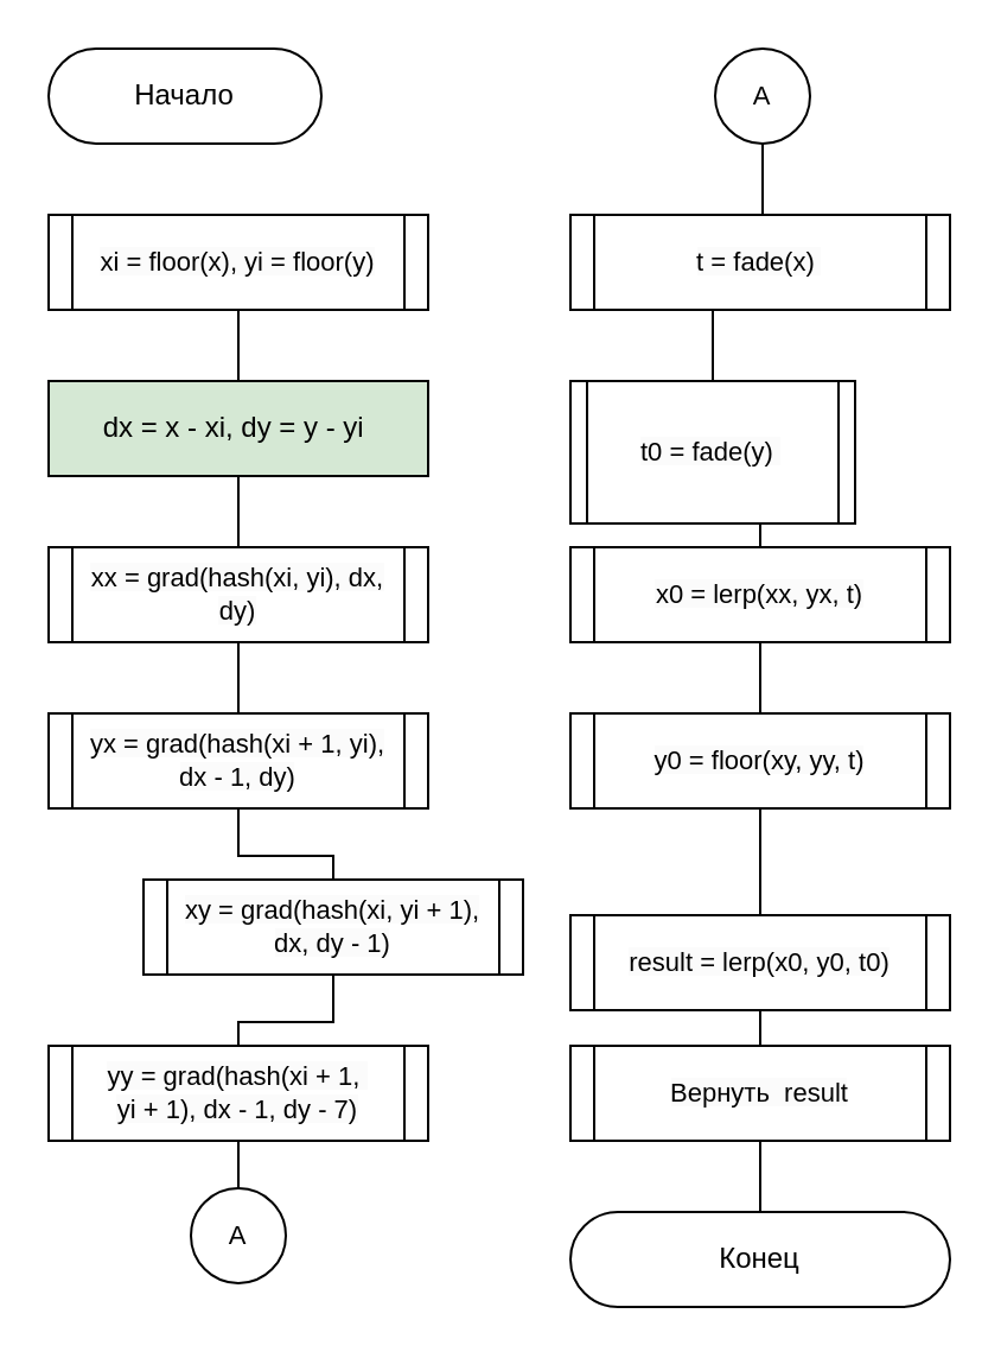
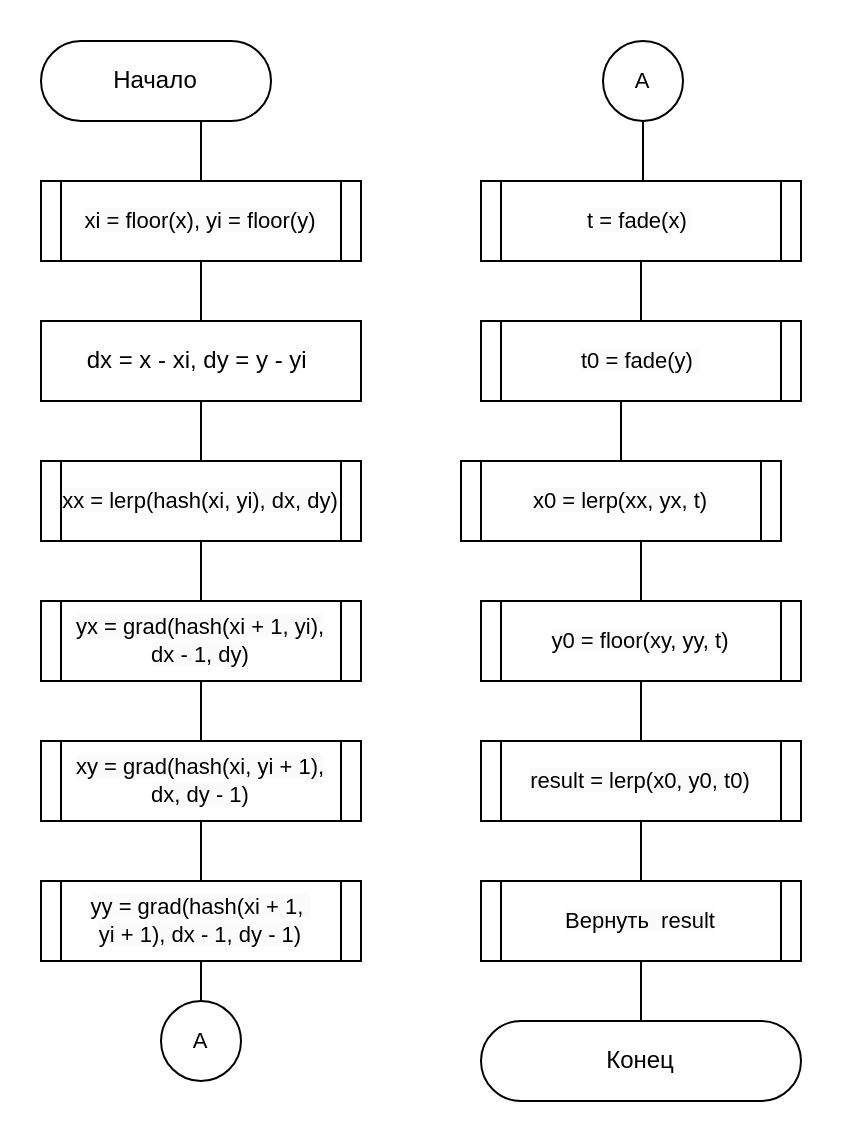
  <mxCell id="0" />
  <mxCell id="1" parent="0" />
+ <mxCell id="2" style="edgeStyle=orthogonalEdgeStyle;rounded=0;orthogonalLoop=1;jettySize=auto;html=1;exitX=0.5;exitY=1;exitDx=0;exitDy=0;entryX=0.5;entryY=0;entryDx=0;entryDy=0;endArrow=none;endFill=0;" edge="1" parent="1" source="3" target="5"><mxGeometry relative="1" as="geometry" /></mxCell>
  <mxCell id="3" value="Начало" style="rounded=1;whiteSpace=wrap;html=1;arcSize=50;" vertex="1" parent="1"><mxGeometry x="20" y="20" width="115" height="40" as="geometry" /></mxCell>
  <mxCell id="4" style="edgeStyle=orthogonalEdgeStyle;shape=connector;rounded=0;orthogonalLoop=1;jettySize=auto;html=1;exitX=0.5;exitY=1;exitDx=0;exitDy=0;entryX=0.5;entryY=0;entryDx=0;entryDy=0;strokeColor=default;align=center;verticalAlign=middle;fontFamily=Helvetica;fontSize=11;fontColor=default;labelBackgroundColor=default;endArrow=none;endFill=0;" edge="1" parent="1" source="5" target="7"><mxGeometry relative="1" as="geometry" /></mxCell>
  <mxCell id="5" value="&lt;div&gt;&lt;span style=&quot;background-color: rgb(251, 251, 251);&quot;&gt;xi = floor(x), yi = floor(y)&lt;/span&gt;&lt;/div&gt;" style="shape=process;whiteSpace=wrap;html=1;backgroundOutline=1;fontFamily=Helvetica;fontSize=11;fontColor=default;labelBackgroundColor=default;size=0.062;" vertex="1" parent="1"><mxGeometry x="20" y="90" width="160" height="40" as="geometry" /></mxCell>
  <mxCell id="6" style="edgeStyle=orthogonalEdgeStyle;shape=connector;rounded=0;orthogonalLoop=1;jettySize=auto;html=1;exitX=0.5;exitY=1;exitDx=0;exitDy=0;entryX=0.5;entryY=0;entryDx=0;entryDy=0;strokeColor=default;align=center;verticalAlign=middle;fontFamily=Helvetica;fontSize=11;fontColor=default;labelBackgroundColor=default;endArrow=none;endFill=0;" edge="1" parent="1" source="7" target="9"><mxGeometry relative="1" as="geometry" /></mxCell>
- <mxCell id="7" value="dx = x - xi, dy = y - yi&amp;nbsp;" style="rounded=0;whiteSpace=wrap;html=1;fillColor=#d5e8d4;" vertex="1" parent="1"><mxGeometry x="20" y="160" width="160" height="40" as="geometry" /></mxCell>
+ <mxCell id="7" value="dx = x - xi, dy = y - yi&amp;nbsp;" style="rounded=0;whiteSpace=wrap;html=1;" vertex="1" parent="1"><mxGeometry x="20" y="160" width="160" height="40" as="geometry" /></mxCell>
  <mxCell id="8" style="edgeStyle=orthogonalEdgeStyle;shape=connector;rounded=0;orthogonalLoop=1;jettySize=auto;html=1;exitX=0.5;exitY=1;exitDx=0;exitDy=0;entryX=0.5;entryY=0;entryDx=0;entryDy=0;strokeColor=default;align=center;verticalAlign=middle;fontFamily=Helvetica;fontSize=11;fontColor=default;labelBackgroundColor=default;endArrow=none;endFill=0;" edge="1" parent="1" source="9" target="11"><mxGeometry relative="1" as="geometry" /></mxCell>
- <mxCell id="9" value="&lt;div&gt;&lt;span style=&quot;background-color: rgb(251, 251, 251);&quot;&gt;xx = grad(hash(xi, yi), dx, dy)&lt;/span&gt;&lt;/div&gt;" style="shape=process;whiteSpace=wrap;html=1;backgroundOutline=1;fontFamily=Helvetica;fontSize=11;fontColor=default;labelBackgroundColor=default;size=0.062;" vertex="1" parent="1"><mxGeometry x="20" y="230" width="160" height="40" as="geometry" /></mxCell>
+ <mxCell id="9" value="&lt;div&gt;&lt;span style=&quot;background-color: rgb(251, 251, 251);&quot;&gt;xx = lerp(hash(xi, yi), dx, dy)&lt;/span&gt;&lt;/div&gt;" style="shape=process;whiteSpace=wrap;html=1;backgroundOutline=1;fontFamily=Helvetica;fontSize=11;fontColor=default;labelBackgroundColor=default;size=0.062;" vertex="1" parent="1"><mxGeometry x="20" y="230" width="160" height="40" as="geometry" /></mxCell>
  <mxCell id="10" style="edgeStyle=orthogonalEdgeStyle;shape=connector;rounded=0;orthogonalLoop=1;jettySize=auto;html=1;exitX=0.5;exitY=1;exitDx=0;exitDy=0;entryX=0.5;entryY=0;entryDx=0;entryDy=0;strokeColor=default;align=center;verticalAlign=middle;fontFamily=Helvetica;fontSize=11;fontColor=default;labelBackgroundColor=default;endArrow=none;endFill=0;" edge="1" parent="1" source="11" target="13"><mxGeometry relative="1" as="geometry" /></mxCell>
  <mxCell id="11" value="&lt;div&gt;&lt;span style=&quot;background-color: rgb(251, 251, 251);&quot;&gt;yx = grad(hash(xi + 1, yi), dx - 1, dy)&lt;/span&gt;&lt;/div&gt;" style="shape=process;whiteSpace=wrap;html=1;backgroundOutline=1;fontFamily=Helvetica;fontSize=11;fontColor=default;labelBackgroundColor=default;size=0.062;" vertex="1" parent="1"><mxGeometry x="20" y="300" width="160" height="40" as="geometry" /></mxCell>
  <mxCell id="12" style="edgeStyle=orthogonalEdgeStyle;shape=connector;rounded=0;orthogonalLoop=1;jettySize=auto;html=1;exitX=0.5;exitY=1;exitDx=0;exitDy=0;entryX=0.5;entryY=0;entryDx=0;entryDy=0;strokeColor=default;align=center;verticalAlign=middle;fontFamily=Helvetica;fontSize=11;fontColor=default;labelBackgroundColor=default;endArrow=none;endFill=0;" edge="1" parent="1" source="13" target="15"><mxGeometry relative="1" as="geometry" /></mxCell>
- <mxCell id="13" value="&lt;div&gt;&lt;span style=&quot;background-color: rgb(251, 251, 251);&quot;&gt;xy = grad(hash(xi, yi + 1), dx, dy - 1)&lt;/span&gt;&lt;/div&gt;" style="shape=process;whiteSpace=wrap;html=1;backgroundOutline=1;fontFamily=Helvetica;fontSize=11;fontColor=default;labelBackgroundColor=default;size=0.062;" vertex="1" parent="1"><mxGeometry x="60" y="370" width="160" height="40" as="geometry" /></mxCell>
+ <mxCell id="13" value="&lt;div&gt;&lt;span style=&quot;background-color: rgb(251, 251, 251);&quot;&gt;xy = grad(hash(xi, yi + 1), dx, dy - 1)&lt;/span&gt;&lt;/div&gt;" style="shape=process;whiteSpace=wrap;html=1;backgroundOutline=1;fontFamily=Helvetica;fontSize=11;fontColor=default;labelBackgroundColor=default;size=0.062;" vertex="1" parent="1"><mxGeometry x="20" y="370" width="160" height="40" as="geometry" /></mxCell>
  <mxCell id="14" style="edgeStyle=orthogonalEdgeStyle;shape=connector;rounded=0;orthogonalLoop=1;jettySize=auto;html=1;exitX=0.5;exitY=1;exitDx=0;exitDy=0;entryX=0.5;entryY=0;entryDx=0;entryDy=0;strokeColor=default;align=center;verticalAlign=middle;fontFamily=Helvetica;fontSize=11;fontColor=default;labelBackgroundColor=default;endArrow=none;endFill=0;" edge="1" parent="1" source="15" target="31"><mxGeometry relative="1" as="geometry" /></mxCell>
- <mxCell id="15" value="&lt;div&gt;&lt;span style=&quot;background-color: rgb(251, 251, 251);&quot;&gt;yy = grad(hash(xi + 1,&amp;nbsp;&lt;/span&gt;&lt;/div&gt;&lt;div&gt;&lt;span style=&quot;background-color: rgb(251, 251, 251);&quot;&gt;yi + 1), dx - 1, dy - 7)&lt;/span&gt;&lt;/div&gt;" style="shape=process;whiteSpace=wrap;html=1;backgroundOutline=1;fontFamily=Helvetica;fontSize=11;fontColor=default;labelBackgroundColor=default;size=0.062;" vertex="1" parent="1"><mxGeometry x="20" y="440" width="160" height="40" as="geometry" /></mxCell>
+ <mxCell id="15" value="&lt;div&gt;&lt;span style=&quot;background-color: rgb(251, 251, 251);&quot;&gt;yy = grad(hash(xi + 1,&amp;nbsp;&lt;/span&gt;&lt;/div&gt;&lt;div&gt;&lt;span style=&quot;background-color: rgb(251, 251, 251);&quot;&gt;yi + 1), dx - 1, dy - 1)&lt;/span&gt;&lt;/div&gt;" style="shape=process;whiteSpace=wrap;html=1;backgroundOutline=1;fontFamily=Helvetica;fontSize=11;fontColor=default;labelBackgroundColor=default;size=0.062;" vertex="1" parent="1"><mxGeometry x="20" y="440" width="160" height="40" as="geometry" /></mxCell>
  <mxCell id="16" style="edgeStyle=orthogonalEdgeStyle;shape=connector;rounded=0;orthogonalLoop=1;jettySize=auto;html=1;exitX=0.5;exitY=1;exitDx=0;exitDy=0;entryX=0.5;entryY=0;entryDx=0;entryDy=0;strokeColor=default;align=center;verticalAlign=middle;fontFamily=Helvetica;fontSize=11;fontColor=default;labelBackgroundColor=default;endArrow=none;endFill=0;" edge="1" parent="1" source="18" target="20"><mxGeometry relative="1" as="geometry" /></mxCell>
  <mxCell id="17" style="edgeStyle=orthogonalEdgeStyle;shape=connector;rounded=0;orthogonalLoop=1;jettySize=auto;html=1;exitX=0.5;exitY=0;exitDx=0;exitDy=0;entryX=0.5;entryY=1;entryDx=0;entryDy=0;strokeColor=default;align=center;verticalAlign=middle;fontFamily=Helvetica;fontSize=11;fontColor=default;labelBackgroundColor=default;endArrow=none;endFill=0;" edge="1" parent="1" source="18" target="30"><mxGeometry relative="1" as="geometry" /></mxCell>
  <mxCell id="18" value="&lt;div&gt;&lt;span style=&quot;background-color: rgb(251, 251, 251);&quot;&gt;t = fade(x)&amp;nbsp;&lt;/span&gt;&lt;/div&gt;" style="shape=process;whiteSpace=wrap;html=1;backgroundOutline=1;fontFamily=Helvetica;fontSize=11;fontColor=default;labelBackgroundColor=default;size=0.062;" vertex="1" parent="1"><mxGeometry x="240" y="90" width="160" height="40" as="geometry" /></mxCell>
  <mxCell id="19" style="edgeStyle=orthogonalEdgeStyle;shape=connector;rounded=0;orthogonalLoop=1;jettySize=auto;html=1;exitX=0.5;exitY=1;exitDx=0;exitDy=0;entryX=0.5;entryY=0;entryDx=0;entryDy=0;strokeColor=default;align=center;verticalAlign=middle;fontFamily=Helvetica;fontSize=11;fontColor=default;labelBackgroundColor=default;endArrow=none;endFill=0;" edge="1" parent="1" source="20" target="22"><mxGeometry relative="1" as="geometry" /></mxCell>
- <mxCell id="20" value="&lt;div&gt;&lt;span style=&quot;background-color: rgb(251, 251, 251);&quot;&gt;t0 = fade(y)&amp;nbsp;&lt;/span&gt;&lt;/div&gt;" style="shape=process;whiteSpace=wrap;html=1;backgroundOutline=1;fontFamily=Helvetica;fontSize=11;fontColor=default;labelBackgroundColor=default;size=0.062;" vertex="1" parent="1"><mxGeometry x="240" y="160" width="120" height="60" as="geometry" /></mxCell>
+ <mxCell id="20" value="&lt;div&gt;&lt;span style=&quot;background-color: rgb(251, 251, 251);&quot;&gt;t0 = fade(y)&amp;nbsp;&lt;/span&gt;&lt;/div&gt;" style="shape=process;whiteSpace=wrap;html=1;backgroundOutline=1;fontFamily=Helvetica;fontSize=11;fontColor=default;labelBackgroundColor=default;size=0.062;" vertex="1" parent="1"><mxGeometry x="240" y="160" width="160" height="40" as="geometry" /></mxCell>
  <mxCell id="21" style="edgeStyle=orthogonalEdgeStyle;shape=connector;rounded=0;orthogonalLoop=1;jettySize=auto;html=1;exitX=0.5;exitY=1;exitDx=0;exitDy=0;entryX=0.5;entryY=0;entryDx=0;entryDy=0;strokeColor=default;align=center;verticalAlign=middle;fontFamily=Helvetica;fontSize=11;fontColor=default;labelBackgroundColor=default;endArrow=none;endFill=0;" edge="1" parent="1" source="22" target="23"><mxGeometry relative="1" as="geometry" /></mxCell>
- <mxCell id="22" value="&lt;div&gt;&lt;span style=&quot;background-color: rgb(251, 251, 251);&quot;&gt;x0 = lerp(xx, yx, t)&lt;/span&gt;&lt;/div&gt;" style="shape=process;whiteSpace=wrap;html=1;backgroundOutline=1;fontFamily=Helvetica;fontSize=11;fontColor=default;labelBackgroundColor=default;size=0.062;" vertex="1" parent="1"><mxGeometry x="240" y="230" width="160" height="40" as="geometry" /></mxCell>
+ <mxCell id="22" value="&lt;div&gt;&lt;span style=&quot;background-color: rgb(251, 251, 251);&quot;&gt;x0 = lerp(xx, yx, t)&lt;/span&gt;&lt;/div&gt;" style="shape=process;whiteSpace=wrap;html=1;backgroundOutline=1;fontFamily=Helvetica;fontSize=11;fontColor=default;labelBackgroundColor=default;size=0.062;" vertex="1" parent="1"><mxGeometry x="230" y="230" width="160" height="40" as="geometry" /></mxCell>
  <mxCell id="23" value="&lt;div&gt;&lt;span style=&quot;background-color: rgb(251, 251, 251);&quot;&gt;y0 = floor(xy, yy, t)&lt;/span&gt;&lt;/div&gt;" style="shape=process;whiteSpace=wrap;html=1;backgroundOutline=1;fontFamily=Helvetica;fontSize=11;fontColor=default;labelBackgroundColor=default;size=0.062;" vertex="1" parent="1"><mxGeometry x="240" y="300" width="160" height="40" as="geometry" /></mxCell>
  <mxCell id="24" style="edgeStyle=orthogonalEdgeStyle;shape=connector;rounded=0;orthogonalLoop=1;jettySize=auto;html=1;exitX=0.5;exitY=1;exitDx=0;exitDy=0;entryX=0.5;entryY=0;entryDx=0;entryDy=0;strokeColor=default;align=center;verticalAlign=middle;fontFamily=Helvetica;fontSize=11;fontColor=default;labelBackgroundColor=default;endArrow=none;endFill=0;" edge="1" parent="1" source="26" target="27"><mxGeometry relative="1" as="geometry" /></mxCell>
  <mxCell id="25" style="edgeStyle=orthogonalEdgeStyle;shape=connector;rounded=0;orthogonalLoop=1;jettySize=auto;html=1;exitX=0.5;exitY=0;exitDx=0;exitDy=0;entryX=0.5;entryY=1;entryDx=0;entryDy=0;strokeColor=default;align=center;verticalAlign=middle;fontFamily=Helvetica;fontSize=11;fontColor=default;labelBackgroundColor=default;endArrow=none;endFill=0;" edge="1" parent="1" source="26" target="29"><mxGeometry relative="1" as="geometry" /></mxCell>
  <mxCell id="26" value="&lt;div&gt;&lt;span style=&quot;background-color: rgb(251, 251, 251);&quot;&gt;Вернуть&amp;nbsp; result&lt;/span&gt;&lt;/div&gt;" style="shape=process;whiteSpace=wrap;html=1;backgroundOutline=1;fontFamily=Helvetica;fontSize=11;fontColor=default;labelBackgroundColor=default;size=0.062;" vertex="1" parent="1"><mxGeometry x="240" y="440" width="160" height="40" as="geometry" /></mxCell>
  <mxCell id="27" value="Конец" style="rounded=1;whiteSpace=wrap;html=1;arcSize=50;" vertex="1" parent="1"><mxGeometry x="240" y="510" width="160" height="40" as="geometry" /></mxCell>
  <mxCell id="28" style="edgeStyle=orthogonalEdgeStyle;shape=connector;rounded=0;orthogonalLoop=1;jettySize=auto;html=1;exitX=0.5;exitY=0;exitDx=0;exitDy=0;entryX=0.5;entryY=1;entryDx=0;entryDy=0;strokeColor=default;align=center;verticalAlign=middle;fontFamily=Helvetica;fontSize=11;fontColor=default;labelBackgroundColor=default;endArrow=none;endFill=0;" edge="1" parent="1" source="29" target="23"><mxGeometry relative="1" as="geometry" /></mxCell>
- <mxCell id="29" value="&lt;div&gt;&lt;span style=&quot;background-color: rgb(251, 251, 251);&quot;&gt;result = lerp(x0, y0, t0)&lt;/span&gt;&lt;/div&gt;" style="shape=process;whiteSpace=wrap;html=1;backgroundOutline=1;fontFamily=Helvetica;fontSize=11;fontColor=default;labelBackgroundColor=default;size=0.062;" vertex="1" parent="1"><mxGeometry x="240" y="385" width="160" height="40" as="geometry" /></mxCell>
+ <mxCell id="29" value="&lt;div&gt;&lt;span style=&quot;background-color: rgb(251, 251, 251);&quot;&gt;result = lerp(x0, y0, t0)&lt;/span&gt;&lt;/div&gt;" style="shape=process;whiteSpace=wrap;html=1;backgroundOutline=1;fontFamily=Helvetica;fontSize=11;fontColor=default;labelBackgroundColor=default;size=0.062;" vertex="1" parent="1"><mxGeometry x="240" y="370" width="160" height="40" as="geometry" /></mxCell>
  <mxCell id="30" value="А" style="ellipse;whiteSpace=wrap;html=1;aspect=fixed;fontFamily=Helvetica;fontSize=11;fontColor=default;labelBackgroundColor=default;" vertex="1" parent="1"><mxGeometry x="301" width="40" height="40" as="geometry" y="20" /></mxCell>
  <mxCell id="31" value="А" style="ellipse;whiteSpace=wrap;html=1;aspect=fixed;fontFamily=Helvetica;fontSize=11;fontColor=default;labelBackgroundColor=default;" vertex="1" parent="1"><mxGeometry x="80" y="500" width="40" height="40" as="geometry" /></mxCell>
